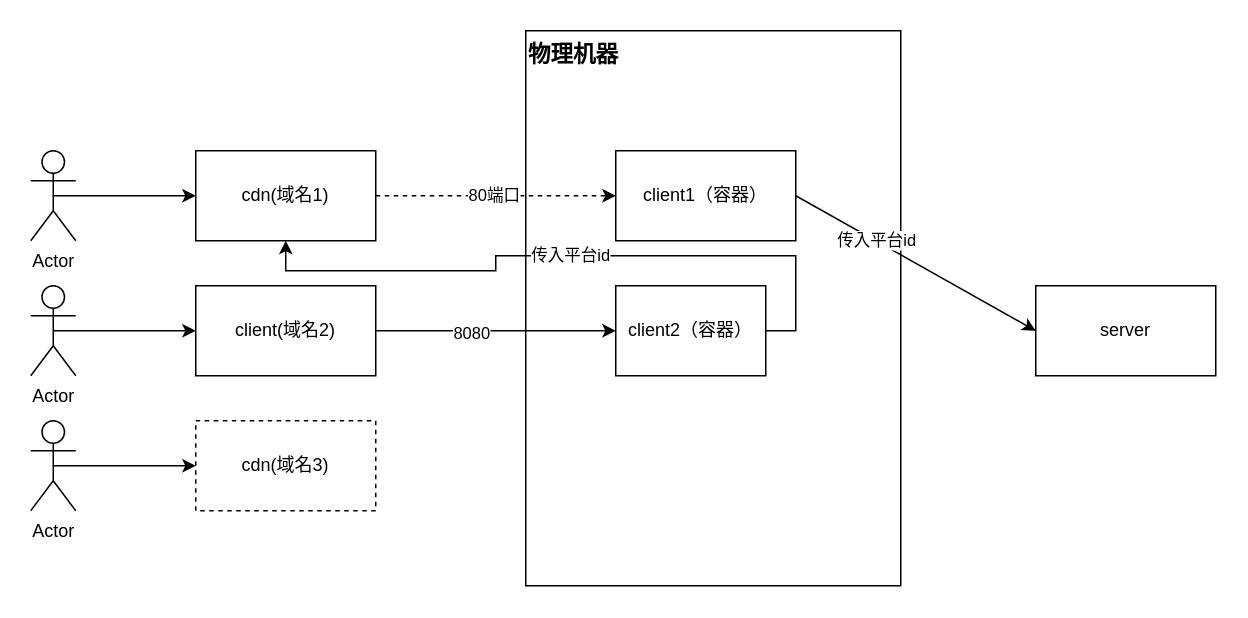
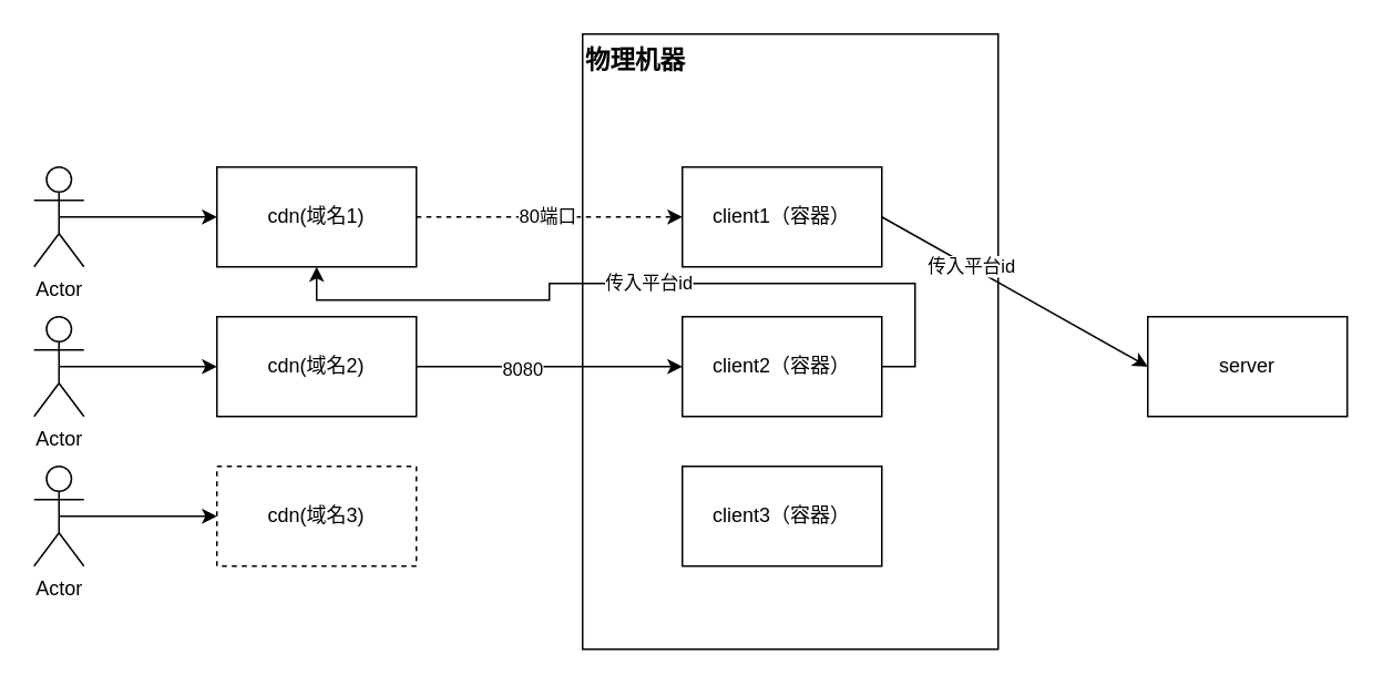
  <mxCell id="0" />
  <mxCell id="1" parent="0" />
  <mxCell id="2" value="&lt;b&gt;&lt;font style=&quot;font-size: 15px;&quot;&gt;物理机器&lt;/font&gt;&lt;/b&gt;" style="rounded=0;whiteSpace=wrap;html=1;fillColor=none;align=left;verticalAlign=top;" vertex="1" parent="1"><mxGeometry x="350" y="20" width="250" height="370" as="geometry" /></mxCell>
  <mxCell id="3" value="server" style="rounded=0;whiteSpace=wrap;html=1;" vertex="1" parent="1"><mxGeometry x="690" y="190" width="120" height="60" as="geometry" /></mxCell>
  <mxCell id="4" style="rounded=0;orthogonalLoop=1;jettySize=auto;html=1;exitX=1;exitY=0.5;exitDx=0;exitDy=0;" edge="1" parent="1" source="6"><mxGeometry relative="1" as="geometry"><mxPoint x="690" y="220" as="targetPoint" /></mxGeometry></mxCell>
  <mxCell id="5" value="传入平台id" style="edgeLabel;html=1;align=center;verticalAlign=middle;resizable=0;points=[];" vertex="1" connectable="0" parent="4"><mxGeometry x="-0.337" relative="1" as="geometry"><mxPoint as="offset" /></mxGeometry></mxCell>
  <mxCell id="6" value="client1（容器）" style="rounded=0;whiteSpace=wrap;html=1;" vertex="1" parent="1"><mxGeometry x="410" y="100" width="120" height="60" as="geometry" /></mxCell>
  <mxCell id="7" value="传入平台id" style="edgeStyle=orthogonalEdgeStyle;rounded=0;orthogonalLoop=1;jettySize=auto;html=1;exitX=1;exitY=0.5;exitDx=0;exitDy=0;" edge="1" parent="1" source="8" target="12"><mxGeometry relative="1" as="geometry" /></mxCell>
- <mxCell id="8" value="client2（容器）" style="rounded=0;whiteSpace=wrap;html=1;" vertex="1" parent="1"><mxGeometry x="410" y="190" width="100" height="60" as="geometry" /></mxCell>
+ <mxCell id="8" value="client2（容器）" style="rounded=0;whiteSpace=wrap;html=1;" vertex="1" parent="1"><mxGeometry x="410" y="190" width="120" height="60" as="geometry" /></mxCell>
+ <mxCell id="9" value="client3（容器）" style="rounded=0;whiteSpace=wrap;html=1;" vertex="1" parent="1"><mxGeometry x="410" y="280" width="120" height="60" as="geometry" /></mxCell>
  <mxCell id="10" style="rounded=0;orthogonalLoop=1;jettySize=auto;html=1;exitX=1;exitY=0.5;exitDx=0;exitDy=0;entryX=0;entryY=0.5;entryDx=0;entryDy=0;dashed=1;" edge="1" parent="1" source="12" target="6"><mxGeometry relative="1" as="geometry" /></mxCell>
  <mxCell id="11" value="80端口" style="edgeLabel;html=1;align=center;verticalAlign=middle;resizable=0;points=[];" vertex="1" connectable="0" parent="10"><mxGeometry x="-0.026" y="1" relative="1" as="geometry"><mxPoint as="offset" /></mxGeometry></mxCell>
  <mxCell id="12" value="cdn(域名1)" style="rounded=0;whiteSpace=wrap;html=1;" vertex="1" parent="1"><mxGeometry x="130" y="100" width="120" height="60" as="geometry" /></mxCell>
  <mxCell id="13" style="edgeStyle=orthogonalEdgeStyle;rounded=0;orthogonalLoop=1;jettySize=auto;html=1;exitX=0.5;exitY=0.5;exitDx=0;exitDy=0;exitPerimeter=0;entryX=0;entryY=0.5;entryDx=0;entryDy=0;" edge="1" parent="1" source="14" target="12"><mxGeometry relative="1" as="geometry" /></mxCell>
  <mxCell id="14" value="Actor" style="shape=umlActor;verticalLabelPosition=bottom;verticalAlign=top;html=1;outlineConnect=0;" vertex="1" parent="1"><mxGeometry x="20" y="100" width="30" height="60" as="geometry" /></mxCell>
  <mxCell id="15" style="edgeStyle=orthogonalEdgeStyle;rounded=0;orthogonalLoop=1;jettySize=auto;html=1;exitX=1;exitY=0.5;exitDx=0;exitDy=0;entryX=0;entryY=0.5;entryDx=0;entryDy=0;" edge="1" parent="1" source="17" target="8"><mxGeometry relative="1" as="geometry" /></mxCell>
  <mxCell id="16" value="8080" style="edgeLabel;html=1;align=center;verticalAlign=middle;resizable=0;points=[];" vertex="1" connectable="0" parent="15"><mxGeometry x="-0.209" y="-1" relative="1" as="geometry"><mxPoint as="offset" /></mxGeometry></mxCell>
- <mxCell id="17" value="client(域名2)" style="rounded=0;whiteSpace=wrap;html=1;" vertex="1" parent="1"><mxGeometry x="130" y="190" width="120" height="60" as="geometry" /></mxCell>
+ <mxCell id="17" value="cdn(域名2)" style="rounded=0;whiteSpace=wrap;html=1;" vertex="1" parent="1"><mxGeometry x="130" y="190" width="120" height="60" as="geometry" /></mxCell>
  <mxCell id="18" style="edgeStyle=orthogonalEdgeStyle;rounded=0;orthogonalLoop=1;jettySize=auto;html=1;exitX=0.5;exitY=0.5;exitDx=0;exitDy=0;exitPerimeter=0;entryX=0;entryY=0.5;entryDx=0;entryDy=0;" edge="1" parent="1" source="19" target="17"><mxGeometry relative="1" as="geometry" /></mxCell>
  <mxCell id="19" value="Actor" style="shape=umlActor;verticalLabelPosition=bottom;verticalAlign=top;html=1;outlineConnect=0;" vertex="1" parent="1"><mxGeometry x="20" y="190" width="30" height="60" as="geometry" /></mxCell>
  <mxCell id="20" value="cdn(域名3)" style="rounded=0;whiteSpace=wrap;html=1;dashed=1;" vertex="1" parent="1"><mxGeometry x="130" y="280" width="120" height="60" as="geometry" /></mxCell>
  <mxCell id="21" style="edgeStyle=orthogonalEdgeStyle;rounded=0;orthogonalLoop=1;jettySize=auto;html=1;exitX=0.5;exitY=0.5;exitDx=0;exitDy=0;exitPerimeter=0;entryX=0;entryY=0.5;entryDx=0;entryDy=0;" edge="1" parent="1" source="22" target="20"><mxGeometry relative="1" as="geometry" /></mxCell>
  <mxCell id="22" value="Actor" style="shape=umlActor;verticalLabelPosition=bottom;verticalAlign=top;html=1;outlineConnect=0;" vertex="1" parent="1"><mxGeometry x="20" y="280" width="30" height="60" as="geometry" /></mxCell>
